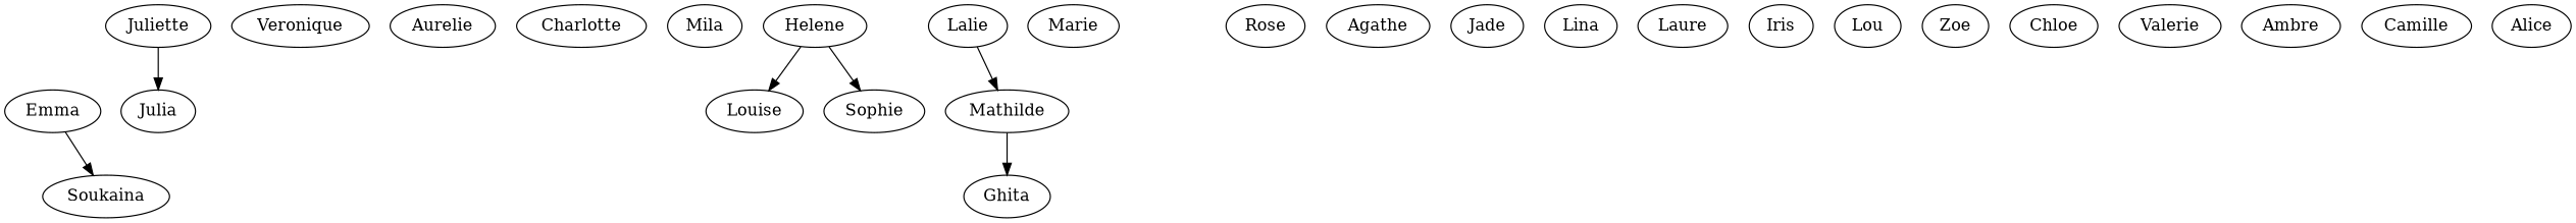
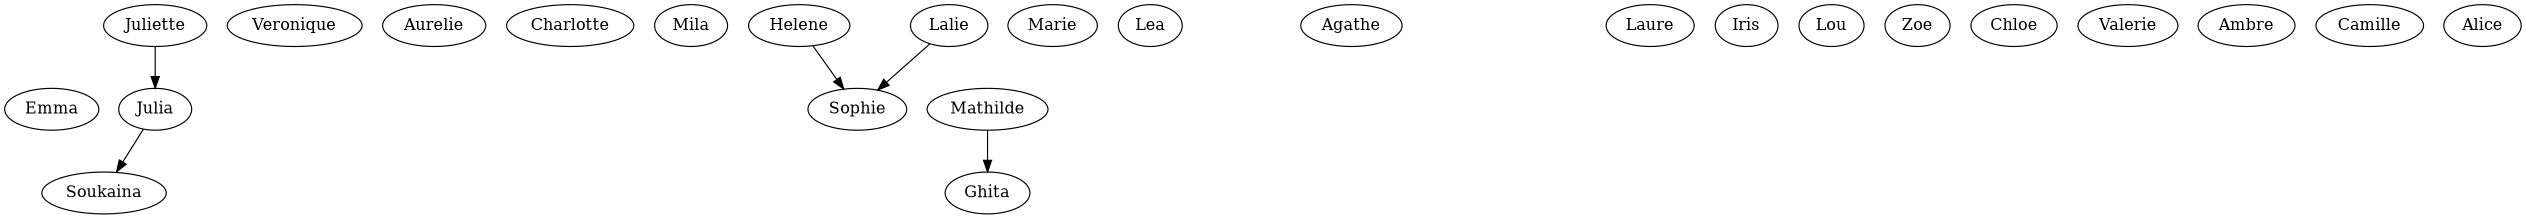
  strict digraph {
    Julia
    Soukaina
    Veronique
    Emma
    Aurelie
    Charlotte
    Mila
    Helene
-   Louise
    Sophie
    Lalie
    Mathilde
    Ghita
    Marie
-   Rose
+   Lea
    Agathe
-   Jade
    Juliette
-   Lina
    Laure
    Iris
    Lou
    Zoe
    Chloe
    Valerie
    Ambre
    Camille
    Alice
-   Emma -> Soukaina
-   Helene -> Louise
+   Julia -> Soukaina
    Helene -> Sophie
-   Lalie -> Mathilde
+   Lalie -> Sophie
    Mathilde -> Ghita
    Juliette -> Julia
  }
